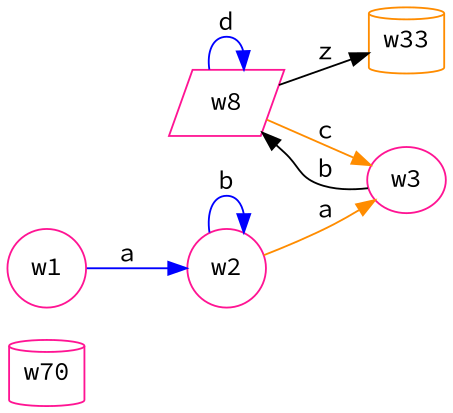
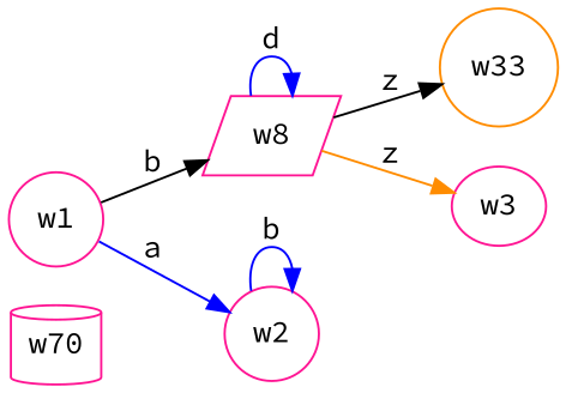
  digraph {
    fontname="Source Code Pro"
    rankdir=LR
    node [color=deeppink fontname="Source Code Pro" shape=cylinder]
    edge [color=blue fontname="Source Code Pro"]
    n1 [label=w70 width=0.5]
    w8 [shape=parallelogram width=0.5]
-   w33 [color=darkorange width=0.5]
+   w33 [color=darkorange shape=circle width=0.5]
    w3 [shape=ellipse width=0.5]
    w2 [shape=circle width=0.5]
    w1 [shape=circle width=0.5]
    w8 -> w8 [label=d]
    w8 -> w33 [color=black label=z]
-   w8 -> w3 [color=darkorange label=c]
-   w3 -> w8 [color=black label=b]
-   w2 -> w3 [color=darkorange label=a]
+   w8 -> w3 [color=darkorange label=z]
+   w1 -> w8 [color=black label=b]
    w2 -> w2 [label=b]
    w1 -> w2 [label=a]
  }
